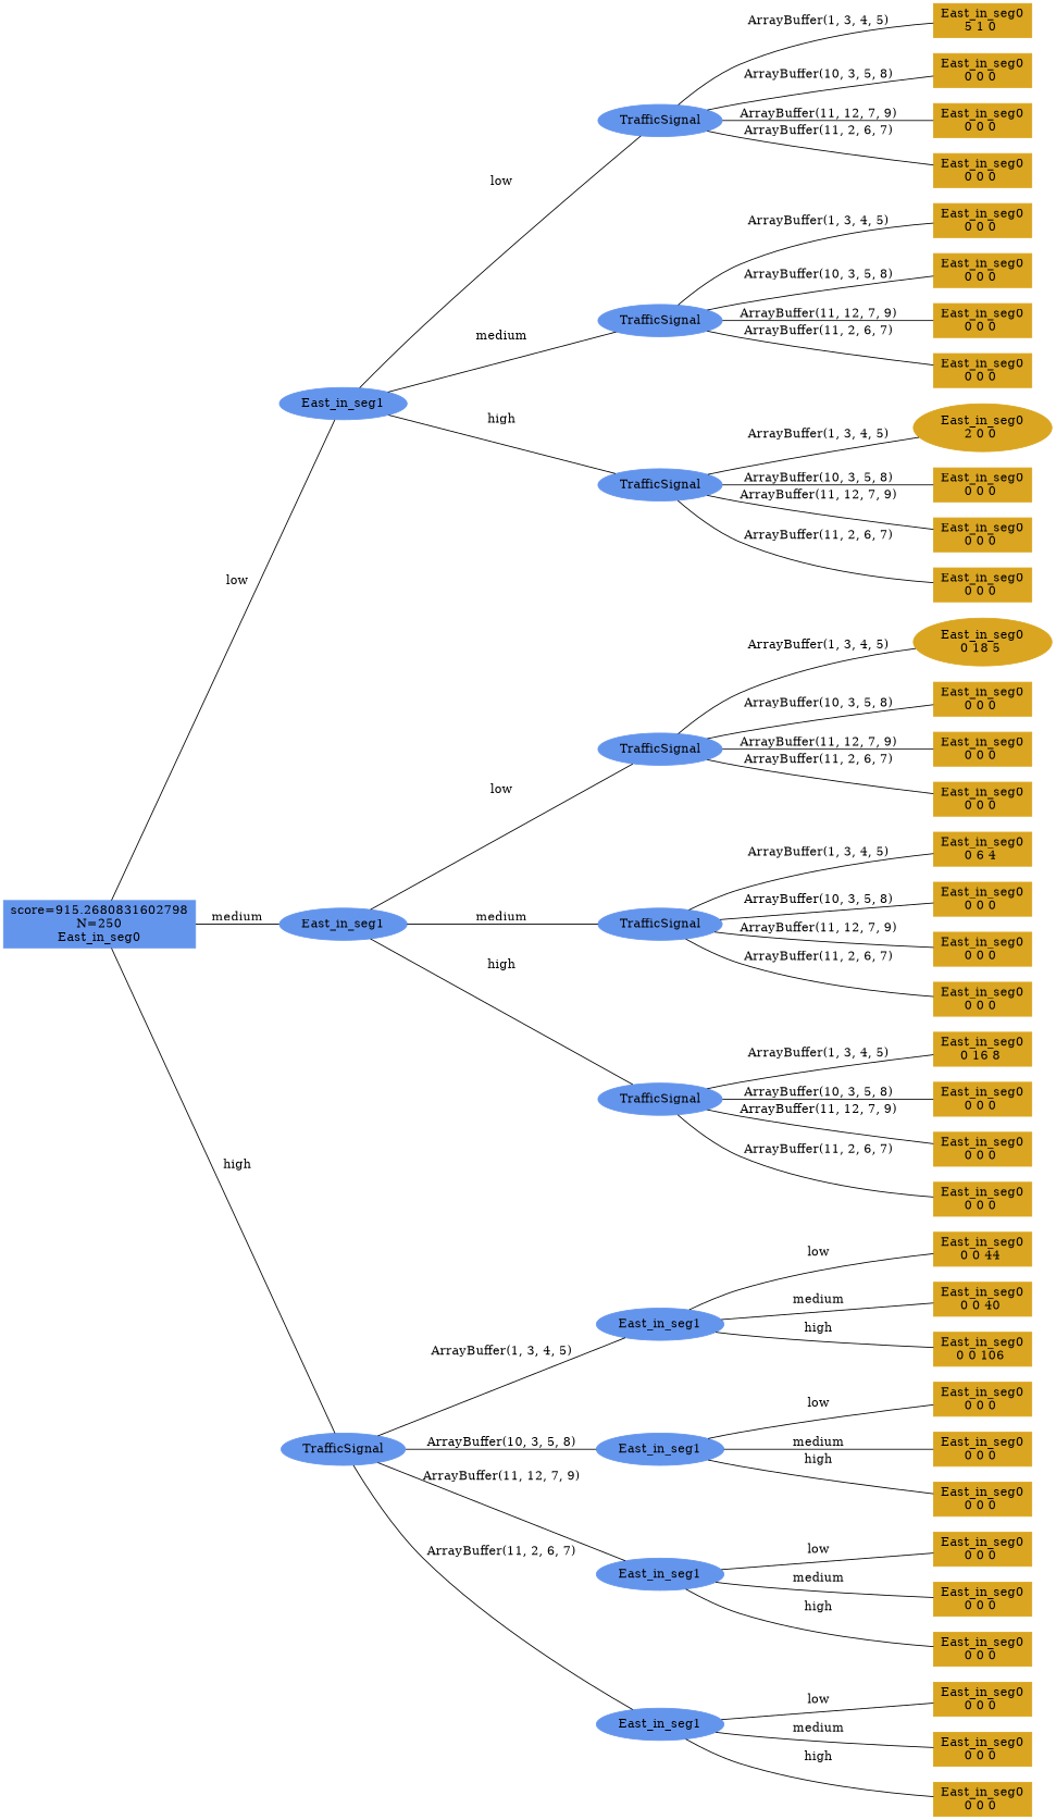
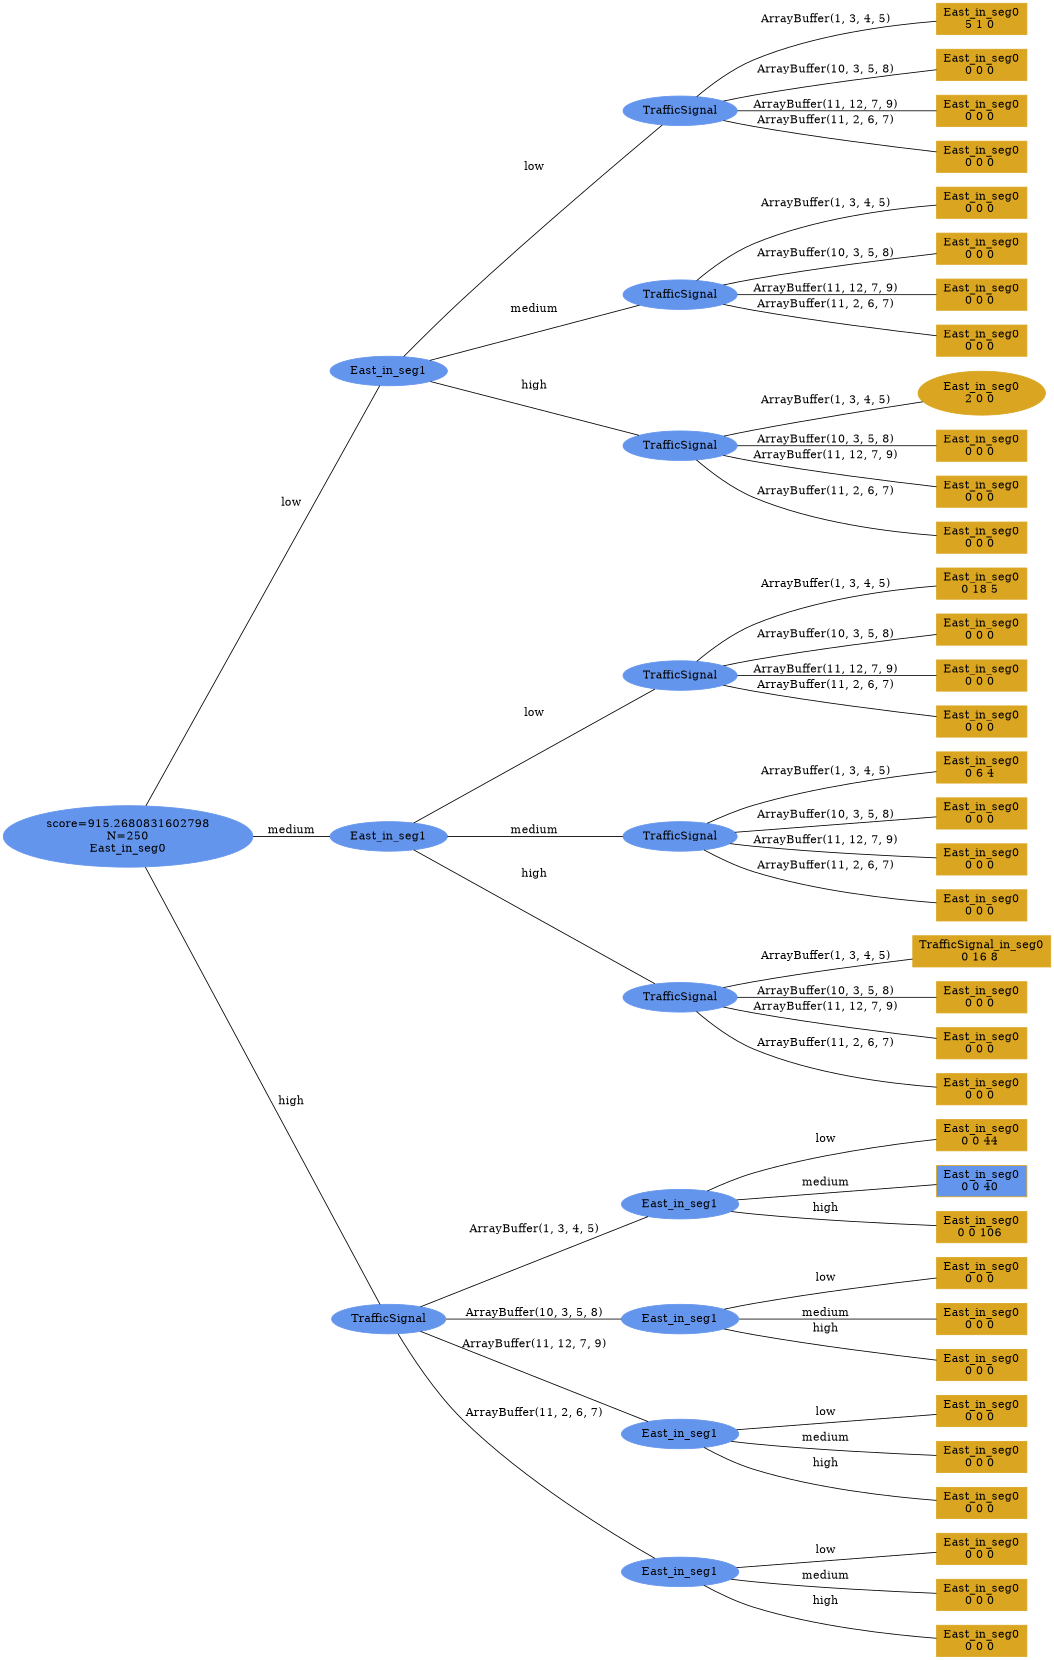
  digraph {
    rankdir=LR
    node [color=goldenrod shape=box style=filled]
    edge [dir=none]
-   n1 [color=cornflowerblue label="score=915.2680831602798\nN=250\nEast_in_seg0"]
+   n1 [color=cornflowerblue label="score=915.2680831602798\nN=250\nEast_in_seg0" shape=ellipse]
    n2 [color=cornflowerblue label=East_in_seg1 shape=ellipse]
    n3 [color=cornflowerblue label=East_in_seg1 shape=ellipse]
    n4 [color=cornflowerblue label=TrafficSignal shape=ellipse]
    n5 [color=cornflowerblue label=TrafficSignal shape=ellipse]
    n6 [color=cornflowerblue label=TrafficSignal shape=ellipse]
    n7 [color=cornflowerblue label=TrafficSignal shape=ellipse]
    n8 [color=cornflowerblue label=TrafficSignal shape=ellipse]
    n9 [color=cornflowerblue label=TrafficSignal shape=ellipse]
    n10 [color=cornflowerblue label=TrafficSignal shape=ellipse]
    n11 [color=cornflowerblue label=East_in_seg1 shape=ellipse]
    n12 [label="East_in_seg0\n0 0 0 "]
    n13 [color=cornflowerblue label=East_in_seg1 shape=ellipse]
    n14 [color=cornflowerblue label=East_in_seg1 shape=ellipse]
    n15 [color=cornflowerblue label=East_in_seg1 shape=ellipse]
    n16 [label="East_in_seg0\n5 1 0 "]
    n17 [label="East_in_seg0\n0 0 0 "]
    n18 [label="East_in_seg0\n0 0 0 "]
    n19 [label="East_in_seg0\n0 0 0 "]
    n20 [label="East_in_seg0\n0 0 0 "]
    n21 [label="East_in_seg0\n0 0 0 "]
    n22 [label="East_in_seg0\n0 0 0 "]
    n23 [label="East_in_seg0\n2 0 0 " shape=ellipse]
    n24 [label="East_in_seg0\n0 0 0 "]
    n25 [label="East_in_seg0\n0 0 44 "]
    n26 [label="East_in_seg0\n0 0 0 "]
    n27 [label="East_in_seg0\n0 0 0 "]
-   n28 [label="East_in_seg0\n0 18 5 " shape=ellipse]
+   n28 [label="East_in_seg0\n0 18 5 "]
    n29 [label="East_in_seg0\n0 0 0 "]
    n30 [label="East_in_seg0\n0 0 0 "]
    n31 [label="East_in_seg0\n0 0 0 "]
    n32 [label="East_in_seg0\n0 6 4 "]
    n33 [label="East_in_seg0\n0 0 0 "]
    n34 [label="East_in_seg0\n0 0 0 "]
    n35 [label="East_in_seg0\n0 0 0 "]
-   n36 [label="East_in_seg0\n0 16 8 "]
+   n36 [label="TrafficSignal_in_seg0\n0 16 8 "]
    n37 [label="East_in_seg0\n0 0 0 "]
    n38 [label="East_in_seg0\n0 0 0 "]
    n39 [label="East_in_seg0\n0 0 0 "]
-   n40 [label="East_in_seg0\n0 0 40 "]
+   n40 [label="East_in_seg0\n0 0 40 " fillcolor=cornflowerblue]
    n41 [label="East_in_seg0\n0 0 106 "]
    n42 [label="East_in_seg0\n0 0 0 "]
    n43 [label="East_in_seg0\n0 0 0 "]
    n44 [label="East_in_seg0\n0 0 0 "]
    n45 [label="East_in_seg0\n0 0 0 "]
    n46 [label="East_in_seg0\n0 0 0 "]
    n47 [label="East_in_seg0\n0 0 0 "]
    n48 [label="East_in_seg0\n0 0 0 "]
    n49 [label="East_in_seg0\n0 0 0 "]
    n50 [label="East_in_seg0\n0 0 0 "]
    subgraph sub_1 {
      rank=same
      n1
    }
    subgraph sub_2 {
      rank=same
      n2
    }
    subgraph sub_3 {
      rank=same
      n3
    }
    subgraph sub_4 {
      rank=same
      n4
    }
    subgraph sub_5 {
      rank=same
      n5
    }
    subgraph sub_6 {
      rank=same
      n6
    }
    subgraph sub_7 {
      rank=same
      n7
    }
    subgraph sub_8 {
      rank=same
      n8
    }
    subgraph sub_9 {
      rank=same
      n9
    }
    subgraph sub_10 {
      rank=same
      n10
    }
    subgraph sub_11 {
      rank=same
      n11
    }
    subgraph sub_12 {
      rank=same
      n12
    }
    subgraph sub_13 {
      rank=same
      n13
    }
    subgraph sub_14 {
      rank=same
      n14
    }
    subgraph sub_15 {
      rank=same
      n15
    }
    subgraph sub_16 {
      rank=same
      n16
    }
    subgraph sub_17 {
      rank=same
      n17
    }
    subgraph sub_18 {
      rank=same
      n18
    }
    subgraph sub_19 {
      rank=same
      n19
    }
    subgraph sub_20 {
      rank=same
      n20
    }
    subgraph sub_21 {
      rank=same
      n21
    }
    subgraph sub_22 {
      rank=same
      n22
    }
    subgraph sub_23 {
      rank=same
      n23
    }
    subgraph sub_24 {
      rank=same
      n24
    }
    subgraph sub_25 {
      rank=same
      n25
    }
    subgraph sub_26 {
      rank=same
      n26
    }
    subgraph sub_27 {
      rank=same
      n27
    }
    subgraph sub_28 {
      rank=same
      n28
    }
    subgraph sub_29 {
      rank=same
      n29
    }
    subgraph sub_30 {
      rank=same
      n30
    }
    subgraph sub_31 {
      rank=same
      n31
    }
    subgraph sub_32 {
      rank=same
      n32
    }
    subgraph sub_33 {
      rank=same
      n33
    }
    subgraph sub_34 {
      rank=same
      n34
    }
    subgraph sub_35 {
      rank=same
      n35
    }
    subgraph sub_36 {
      rank=same
      n36
    }
    subgraph sub_37 {
      rank=same
      n37
    }
    subgraph sub_38 {
      rank=same
      n38
    }
    subgraph sub_39 {
      rank=same
      n39
    }
    subgraph sub_40 {
      rank=same
      n40
    }
    subgraph sub_41 {
      rank=same
      n41
    }
    subgraph sub_42 {
      rank=same
      n42
    }
    subgraph sub_43 {
      rank=same
      n43
    }
    subgraph sub_44 {
      rank=same
      n44
    }
    subgraph sub_45 {
      rank=same
      n45
    }
    subgraph sub_46 {
      rank=same
      n46
    }
    subgraph sub_47 {
      rank=same
      n47
    }
    subgraph sub_48 {
      rank=same
      n48
    }
    subgraph sub_49 {
      rank=same
      n49
    }
    subgraph sub_50 {
      rank=same
      n50
    }
    n1 -> n2 [label=low]
    n1 -> n3 [label=medium]
    n1 -> n4 [label=high]
    n2 -> n5 [label=low]
    n2 -> n6 [label=medium]
    n2 -> n7 [label=high]
    n3 -> n8 [label=low]
    n3 -> n9 [label=medium]
    n3 -> n10 [label=high]
    n4 -> n11 [label="ArrayBuffer(1, 3, 4, 5)"]
    n4 -> n13 [label="ArrayBuffer(10, 3, 5, 8)"]
    n4 -> n14 [label="ArrayBuffer(11, 12, 7, 9)"]
    n4 -> n15 [label="ArrayBuffer(11, 2, 6, 7)"]
    n5 -> n16 [label="ArrayBuffer(1, 3, 4, 5)"]
    n5 -> n17 [label="ArrayBuffer(10, 3, 5, 8)"]
    n5 -> n18 [label="ArrayBuffer(11, 12, 7, 9)"]
    n5 -> n19 [label="ArrayBuffer(11, 2, 6, 7)"]
    n6 -> n12 [label="ArrayBuffer(1, 3, 4, 5)"]
    n6 -> n20 [label="ArrayBuffer(10, 3, 5, 8)"]
    n6 -> n21 [label="ArrayBuffer(11, 12, 7, 9)"]
    n6 -> n22 [label="ArrayBuffer(11, 2, 6, 7)"]
    n7 -> n23 [label="ArrayBuffer(1, 3, 4, 5)"]
    n7 -> n24 [label="ArrayBuffer(10, 3, 5, 8)"]
    n7 -> n26 [label="ArrayBuffer(11, 12, 7, 9)"]
    n7 -> n27 [label="ArrayBuffer(11, 2, 6, 7)"]
    n8 -> n28 [label="ArrayBuffer(1, 3, 4, 5)"]
    n8 -> n29 [label="ArrayBuffer(10, 3, 5, 8)"]
    n8 -> n30 [label="ArrayBuffer(11, 12, 7, 9)"]
    n8 -> n31 [label="ArrayBuffer(11, 2, 6, 7)"]
    n9 -> n32 [label="ArrayBuffer(1, 3, 4, 5)"]
    n9 -> n33 [label="ArrayBuffer(10, 3, 5, 8)"]
    n9 -> n34 [label="ArrayBuffer(11, 12, 7, 9)"]
    n9 -> n35 [label="ArrayBuffer(11, 2, 6, 7)"]
    n10 -> n36 [label="ArrayBuffer(1, 3, 4, 5)"]
    n10 -> n37 [label="ArrayBuffer(10, 3, 5, 8)"]
    n10 -> n38 [label="ArrayBuffer(11, 12, 7, 9)"]
    n10 -> n39 [label="ArrayBuffer(11, 2, 6, 7)"]
    n11 -> n25 [label=low]
    n11 -> n40 [label=medium]
    n11 -> n41 [label=high]
    n13 -> n42 [label=low]
    n13 -> n43 [label=medium]
    n13 -> n44 [label=high]
    n14 -> n45 [label=low]
    n14 -> n46 [label=medium]
    n14 -> n47 [label=high]
    n15 -> n48 [label=low]
    n15 -> n49 [label=medium]
    n15 -> n50 [label=high]
  }
